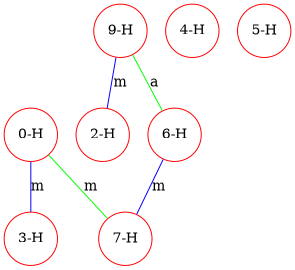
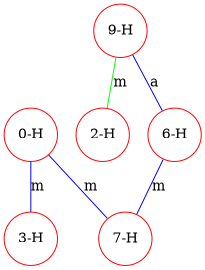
  graph {
    node [color=red shape=circle]
    edge [color=blue]
    n1 [label="0-H"]
    n2 [label="3-H"]
    n3 [label="7-H"]
    n4 [label="9-H"]
    n5 [label="2-H"]
    n6 [label="6-H"]
-   n7 [label="4-H"]
-   n8 [label="5-H"]
    n1 -- n2 [label=m]
-   n1 -- n3 [color=green label=m]
-   n4 -- n5 [label=m]
-   n4 -- n6 [color=green label=a]
+   n1 -- n3 [label=m]
+   n4 -- n5 [color=green label=m]
+   n4 -- n6 [label=a]
    n6 -- n3 [label=m]
  }
